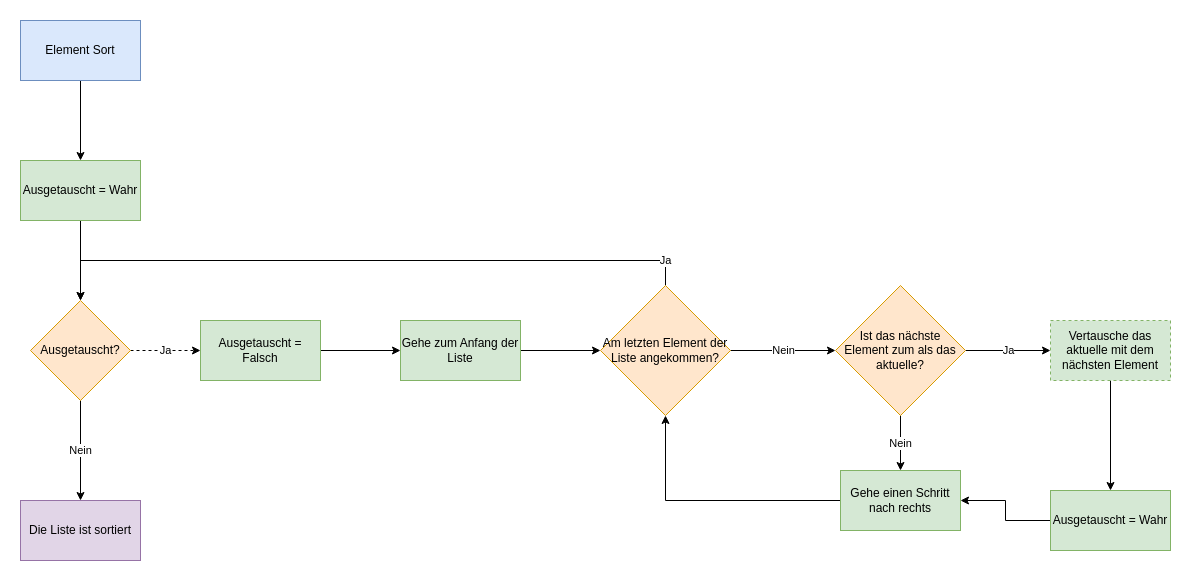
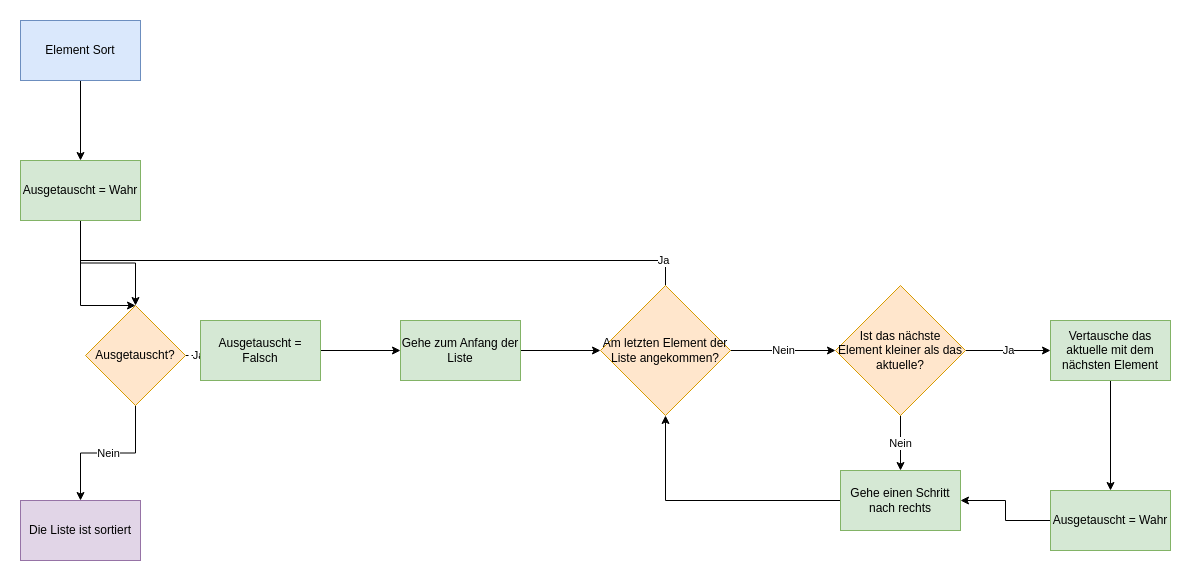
  <mxCell id="0" />
  <mxCell id="1" parent="0" />
  <mxCell id="2" value="" style="edgeStyle=orthogonalEdgeStyle;rounded=0;orthogonalLoop=1;jettySize=auto;html=1;" parent="1" source="3" target="5" edge="1"><mxGeometry relative="1" as="geometry" /></mxCell>
  <mxCell id="3" value="Element Sort" style="rounded=0;whiteSpace=wrap;html=1;fillColor=#dae8fc;strokeColor=#6c8ebf;" parent="1" vertex="1"><mxGeometry x="20" y="20" width="120" height="60" as="geometry" /></mxCell>
  <mxCell id="4" value="" style="edgeStyle=orthogonalEdgeStyle;rounded=0;orthogonalLoop=1;jettySize=auto;html=1;" parent="1" source="5" target="8" edge="1"><mxGeometry relative="1" as="geometry" /></mxCell>
  <mxCell id="5" value="Ausgetauscht = Wahr" style="whiteSpace=wrap;html=1;rounded=0;fillColor=#d5e8d4;strokeColor=#82b366;" parent="1" vertex="1"><mxGeometry x="20" y="160" width="120" height="60" as="geometry" /></mxCell>
  <mxCell id="6" value="Nein" style="edgeStyle=orthogonalEdgeStyle;rounded=0;orthogonalLoop=1;jettySize=auto;html=1;" parent="1" source="8" target="9" edge="1"><mxGeometry relative="1" as="geometry" /></mxCell>
  <mxCell id="7" value="Ja" style="edgeStyle=orthogonalEdgeStyle;rounded=0;orthogonalLoop=1;jettySize=auto;html=1;dashed=1;" parent="1" source="8" target="11" edge="1"><mxGeometry relative="1" as="geometry" /></mxCell>
- <mxCell id="8" value="Ausgetauscht?" style="rhombus;whiteSpace=wrap;html=1;rounded=0;fillColor=#ffe6cc;strokeColor=#d79b00;" parent="1" vertex="1"><mxGeometry x="30" y="300" width="100" height="100" as="geometry" /></mxCell>
+ <mxCell id="8" value="Ausgetauscht?" style="rhombus;whiteSpace=wrap;html=1;rounded=0;fillColor=#ffe6cc;strokeColor=#d79b00;" parent="1" vertex="1"><mxGeometry x="85" y="305" width="100" height="100" as="geometry" /></mxCell>
  <mxCell id="9" value="Die Liste ist sortiert" style="whiteSpace=wrap;html=1;rounded=0;fillColor=#e1d5e7;strokeColor=#9673a6;" parent="1" vertex="1"><mxGeometry x="20" y="500" width="120" height="60" as="geometry" /></mxCell>
  <mxCell id="10" value="" style="edgeStyle=orthogonalEdgeStyle;rounded=0;orthogonalLoop=1;jettySize=auto;html=1;" parent="1" source="11" target="13" edge="1"><mxGeometry relative="1" as="geometry" /></mxCell>
  <mxCell id="11" value="Ausgetauscht = Falsch" style="whiteSpace=wrap;html=1;rounded=0;fillColor=#d5e8d4;strokeColor=#82b366;" parent="1" vertex="1"><mxGeometry x="200" y="320" width="120" height="60" as="geometry" /></mxCell>
  <mxCell id="12" value="" style="edgeStyle=orthogonalEdgeStyle;rounded=0;orthogonalLoop=1;jettySize=auto;html=1;" parent="1" source="13" target="16" edge="1"><mxGeometry relative="1" as="geometry" /></mxCell>
  <mxCell id="13" value="Gehe zum Anfang der Liste" style="whiteSpace=wrap;html=1;rounded=0;fillColor=#d5e8d4;strokeColor=#82b366;" parent="1" vertex="1"><mxGeometry x="400" y="320" width="120" height="60" as="geometry" /></mxCell>
  <mxCell id="14" value="Ja" style="edgeStyle=orthogonalEdgeStyle;rounded=0;orthogonalLoop=1;jettySize=auto;html=1;entryX=0.5;entryY=0;entryDx=0;entryDy=0;" parent="1" source="16" target="8" edge="1"><mxGeometry x="-0.923" relative="1" as="geometry"><Array as="points"><mxPoint x="665" y="260" /><mxPoint x="80" y="260" /></Array><mxPoint as="offset" /></mxGeometry></mxCell>
  <mxCell id="15" value="Nein" style="edgeStyle=orthogonalEdgeStyle;rounded=0;orthogonalLoop=1;jettySize=auto;html=1;" parent="1" source="16" target="19" edge="1"><mxGeometry relative="1" as="geometry" /></mxCell>
  <mxCell id="16" value="&lt;div&gt;Am letzten Element der Liste angekommen?&lt;/div&gt;" style="rhombus;whiteSpace=wrap;html=1;rounded=0;fillColor=#ffe6cc;strokeColor=#d79b00;" parent="1" vertex="1"><mxGeometry x="600" y="285" width="130" height="130" as="geometry" /></mxCell>
  <mxCell id="17" value="Nein" style="edgeStyle=orthogonalEdgeStyle;rounded=0;orthogonalLoop=1;jettySize=auto;html=1;" parent="1" source="19" target="21" edge="1"><mxGeometry relative="1" as="geometry" /></mxCell>
  <mxCell id="18" value="Ja" style="edgeStyle=orthogonalEdgeStyle;rounded=0;orthogonalLoop=1;jettySize=auto;html=1;" parent="1" source="19" target="23" edge="1"><mxGeometry relative="1" as="geometry" /></mxCell>
- <mxCell id="19" value="Ist das nächste Element zum als das aktuelle?" style="rhombus;whiteSpace=wrap;html=1;rounded=0;fillColor=#ffe6cc;strokeColor=#d79b00;" parent="1" vertex="1"><mxGeometry x="835" y="285" width="130" height="130" as="geometry" /></mxCell>
+ <mxCell id="19" value="Ist das nächste Element kleiner als das aktuelle?" style="rhombus;whiteSpace=wrap;html=1;rounded=0;fillColor=#ffe6cc;strokeColor=#d79b00;" parent="1" vertex="1"><mxGeometry x="835" y="285" width="130" height="130" as="geometry" /></mxCell>
  <mxCell id="20" style="edgeStyle=orthogonalEdgeStyle;rounded=0;orthogonalLoop=1;jettySize=auto;html=1;entryX=0.5;entryY=1;entryDx=0;entryDy=0;" parent="1" source="21" target="16" edge="1"><mxGeometry relative="1" as="geometry" /></mxCell>
  <mxCell id="21" value="Gehe einen Schritt nach rechts" style="whiteSpace=wrap;html=1;rounded=0;fillColor=#d5e8d4;strokeColor=#82b366;" parent="1" vertex="1"><mxGeometry x="840" y="470" width="120" height="60" as="geometry" /></mxCell>
  <mxCell id="22" value="" style="edgeStyle=orthogonalEdgeStyle;rounded=0;orthogonalLoop=1;jettySize=auto;html=1;" parent="1" source="23" target="25" edge="1"><mxGeometry relative="1" as="geometry" /></mxCell>
- <mxCell id="23" value="&lt;div&gt;Vertausche das aktuelle mit dem nächsten Element&lt;/div&gt;" style="whiteSpace=wrap;html=1;rounded=0;fillColor=#d5e8d4;strokeColor=#82b366;dashed=1;" parent="1" vertex="1"><mxGeometry x="1050" y="320" width="120" height="60" as="geometry" /></mxCell>
+ <mxCell id="23" value="&lt;div&gt;Vertausche das aktuelle mit dem nächsten Element&lt;/div&gt;" style="whiteSpace=wrap;html=1;rounded=0;fillColor=#d5e8d4;strokeColor=#82b366;" parent="1" vertex="1"><mxGeometry x="1050" y="320" width="120" height="60" as="geometry" /></mxCell>
  <mxCell id="24" value="" style="edgeStyle=orthogonalEdgeStyle;rounded=0;orthogonalLoop=1;jettySize=auto;html=1;" parent="1" source="25" target="21" edge="1"><mxGeometry relative="1" as="geometry" /></mxCell>
  <mxCell id="25" value="Ausgetauscht = Wahr" style="whiteSpace=wrap;html=1;rounded=0;fillColor=#d5e8d4;strokeColor=#82b366;" parent="1" vertex="1"><mxGeometry x="1050" y="490" width="120" height="60" as="geometry" /></mxCell>
